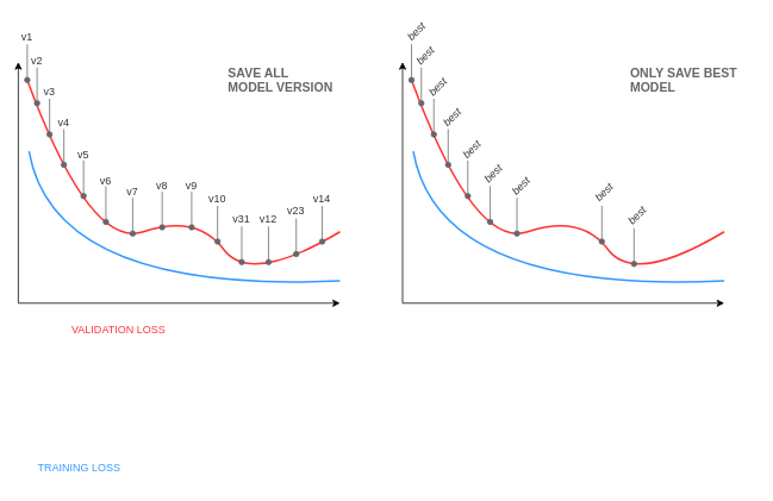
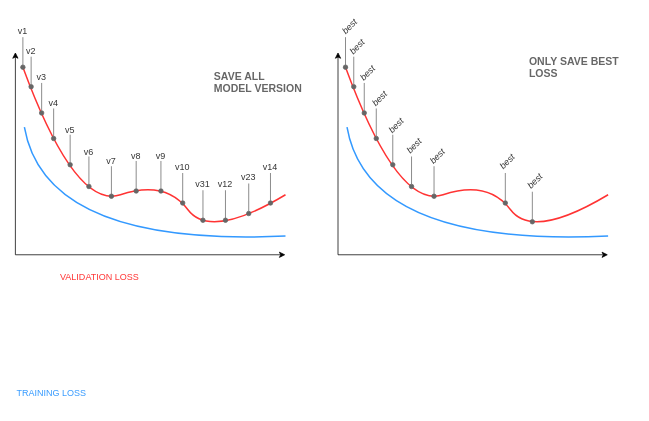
  <mxCell id="0" />
  <mxCell id="1" parent="0" />
  <mxCell id="2" value="" style="endArrow=classic;html=1;rounded=0;" edge="1" parent="1"><mxGeometry width="50" height="50" relative="1" as="geometry"><mxPoint x="20" y="339" as="sourcePoint" /><mxPoint x="20" y="69" as="targetPoint" /></mxGeometry></mxCell>
  <mxCell id="3" value="" style="endArrow=classic;html=1;rounded=0;" edge="1" parent="1"><mxGeometry width="50" height="50" relative="1" as="geometry"><mxPoint x="20" y="339" as="sourcePoint" /><mxPoint x="380" y="339" as="targetPoint" /></mxGeometry></mxCell>
  <mxCell id="4" value="" style="curved=1;endArrow=none;html=1;rounded=0;endFill=0;fillColor=#dae8fc;strokeColor=#3399FF;strokeWidth=2;" edge="1" parent="1"><mxGeometry width="50" height="50" relative="1" as="geometry"><mxPoint x="32" y="169" as="sourcePoint" /><mxPoint x="380" y="314" as="targetPoint" /><Array as="points"><mxPoint x="60" y="329" /></Array></mxGeometry></mxCell>
  <mxCell id="5" value="" style="curved=1;endArrow=none;html=1;rounded=0;endFill=0;fillColor=#f8cecc;strokeColor=#FF3333;strokeWidth=2;" edge="1" parent="1"><mxGeometry width="50" height="50" relative="1" as="geometry"><mxPoint x="30" y="89" as="sourcePoint" /><mxPoint x="380" y="259" as="targetPoint" /><Array as="points"><mxPoint x="100" y="279" /><mxPoint x="220" y="239" /><mxPoint x="280" y="319" /></Array></mxGeometry></mxCell>
  <mxCell id="6" value="&lt;span style=&quot;font-weight: normal&quot;&gt;&lt;font face=&quot;Helvetica&quot;&gt;VALIDATION LOSS&lt;/font&gt;&lt;/span&gt;" style="text;html=1;strokeColor=none;fillColor=none;align=left;verticalAlign=middle;whiteSpace=wrap;rounded=0;fontColor=#FF3333;fontFamily=Roboto;fontSource=https%3A%2F%2Ffonts.googleapis.com%2Fcss%3Ffamily%3DRoboto;fontStyle=1" vertex="1" parent="1"><mxGeometry x="78" y="354" width="120" height="30" as="geometry" /></mxCell>
- <mxCell id="7" value="&lt;span style=&quot;font-weight: normal&quot;&gt;&lt;font face=&quot;Helvetica&quot;&gt;TRAINING LOSS&lt;/font&gt;&lt;/span&gt;" style="text;html=1;strokeColor=none;fillColor=none;align=left;verticalAlign=middle;whiteSpace=wrap;rounded=0;fontColor=#3399FF;fontFamily=Roboto;fontSource=https%3A%2F%2Ffonts.googleapis.com%2Fcss%3Ffamily%3DRoboto;fontStyle=1" vertex="1" parent="1"><mxGeometry x="40" y="509" width="120" height="30" as="geometry" /></mxCell>
+ <mxCell id="7" value="&lt;span style=&quot;font-weight: normal&quot;&gt;&lt;font face=&quot;Helvetica&quot;&gt;TRAINING LOSS&lt;/font&gt;&lt;/span&gt;" style="text;html=1;strokeColor=none;fillColor=none;align=left;verticalAlign=middle;whiteSpace=wrap;rounded=0;fontColor=#3399FF;fontFamily=Roboto;fontSource=https%3A%2F%2Ffonts.googleapis.com%2Fcss%3Ffamily%3DRoboto;fontStyle=1" vertex="1" parent="1"><mxGeometry x="20" y="509" width="120" height="30" as="geometry" /></mxCell>
  <mxCell id="8" value="" style="endArrow=none;html=1;rounded=0;fontColor=#333333;endFill=0;strokeColor=#666666;startArrow=oval;startFill=1;" edge="1" parent="1"><mxGeometry width="50" height="50" relative="1" as="geometry"><mxPoint x="30" y="89" as="sourcePoint" /><mxPoint x="30" y="49" as="targetPoint" /></mxGeometry></mxCell>
  <mxCell id="9" value="v1" style="text;html=1;strokeColor=none;fillColor=none;align=center;verticalAlign=middle;whiteSpace=wrap;rounded=0;fontColor=#333333;" vertex="1" parent="1"><mxGeometry x="20" y="26" width="20" height="30" as="geometry" /></mxCell>
  <mxCell id="10" value="v2" style="text;html=1;strokeColor=none;fillColor=none;align=center;verticalAlign=middle;whiteSpace=wrap;rounded=0;fontColor=#333333;" vertex="1" parent="1"><mxGeometry x="31" y="53" width="20" height="30" as="geometry" /></mxCell>
  <mxCell id="11" value="" style="endArrow=none;html=1;rounded=0;fontColor=#333333;endFill=0;strokeColor=#666666;startArrow=oval;startFill=1;" edge="1" parent="1"><mxGeometry width="50" height="50" relative="1" as="geometry"><mxPoint x="41" y="115" as="sourcePoint" /><mxPoint x="41" y="75" as="targetPoint" /></mxGeometry></mxCell>
  <mxCell id="12" value="v3" style="text;html=1;strokeColor=none;fillColor=none;align=center;verticalAlign=middle;whiteSpace=wrap;rounded=0;fontColor=#333333;" vertex="1" parent="1"><mxGeometry x="45" y="88" width="20" height="30" as="geometry" /></mxCell>
  <mxCell id="13" value="" style="endArrow=none;html=1;rounded=0;fontColor=#333333;endFill=0;strokeColor=#666666;startArrow=oval;startFill=1;" edge="1" parent="1"><mxGeometry width="50" height="50" relative="1" as="geometry"><mxPoint x="55" y="150" as="sourcePoint" /><mxPoint x="55" y="110" as="targetPoint" /></mxGeometry></mxCell>
  <mxCell id="14" value="v4" style="text;html=1;strokeColor=none;fillColor=none;align=center;verticalAlign=middle;whiteSpace=wrap;rounded=0;fontColor=#333333;" vertex="1" parent="1"><mxGeometry x="61" y="122" width="20" height="30" as="geometry" /></mxCell>
  <mxCell id="15" value="" style="endArrow=none;html=1;rounded=0;fontColor=#333333;endFill=0;strokeColor=#666666;startArrow=oval;startFill=1;" edge="1" parent="1"><mxGeometry width="50" height="50" relative="1" as="geometry"><mxPoint x="71" y="184" as="sourcePoint" /><mxPoint x="71" y="144" as="targetPoint" /></mxGeometry></mxCell>
  <mxCell id="16" value="v5" style="text;html=1;strokeColor=none;fillColor=none;align=center;verticalAlign=middle;whiteSpace=wrap;rounded=0;fontColor=#333333;" vertex="1" parent="1"><mxGeometry x="83" y="158" width="20" height="30" as="geometry" /></mxCell>
  <mxCell id="17" value="" style="endArrow=none;html=1;rounded=0;fontColor=#333333;endFill=0;strokeColor=#666666;startArrow=oval;startFill=1;" edge="1" parent="1"><mxGeometry width="50" height="50" relative="1" as="geometry"><mxPoint x="93" y="219" as="sourcePoint" /><mxPoint x="93" y="179" as="targetPoint" /></mxGeometry></mxCell>
  <mxCell id="18" value="v6" style="text;html=1;strokeColor=none;fillColor=none;align=center;verticalAlign=middle;whiteSpace=wrap;rounded=0;fontColor=#333333;" vertex="1" parent="1"><mxGeometry x="108" y="187" width="20" height="30" as="geometry" /></mxCell>
  <mxCell id="19" value="" style="endArrow=none;html=1;rounded=0;fontColor=#333333;endFill=0;strokeColor=#666666;startArrow=oval;startFill=1;" edge="1" parent="1"><mxGeometry width="50" height="50" relative="1" as="geometry"><mxPoint x="118" y="248" as="sourcePoint" /><mxPoint x="118" y="208" as="targetPoint" /></mxGeometry></mxCell>
  <mxCell id="20" value="v7" style="text;html=1;strokeColor=none;fillColor=none;align=center;verticalAlign=middle;whiteSpace=wrap;rounded=0;fontColor=#333333;" vertex="1" parent="1"><mxGeometry x="138" y="200" width="20" height="30" as="geometry" /></mxCell>
  <mxCell id="21" value="" style="endArrow=none;html=1;rounded=0;fontColor=#333333;endFill=0;strokeColor=#666666;startArrow=oval;startFill=1;" edge="1" parent="1"><mxGeometry width="50" height="50" relative="1" as="geometry"><mxPoint x="148" y="261" as="sourcePoint" /><mxPoint x="148" y="221" as="targetPoint" /></mxGeometry></mxCell>
  <mxCell id="22" value="v8" style="text;html=1;strokeColor=none;fillColor=none;align=center;verticalAlign=middle;whiteSpace=wrap;rounded=0;fontColor=#333333;" vertex="1" parent="1"><mxGeometry x="171" y="193" width="20" height="30" as="geometry" /></mxCell>
  <mxCell id="23" value="" style="endArrow=none;html=1;rounded=0;fontColor=#333333;endFill=0;strokeColor=#666666;startArrow=oval;startFill=1;" edge="1" parent="1"><mxGeometry width="50" height="50" relative="1" as="geometry"><mxPoint x="181" y="254" as="sourcePoint" /><mxPoint x="181" y="214" as="targetPoint" /></mxGeometry></mxCell>
  <mxCell id="24" value="" style="endArrow=none;html=1;rounded=0;fontColor=#333333;endFill=0;strokeColor=#666666;startArrow=oval;startFill=1;" edge="1" parent="1"><mxGeometry width="50" height="50" relative="1" as="geometry"><mxPoint x="214" y="254" as="sourcePoint" /><mxPoint x="214" y="214" as="targetPoint" /></mxGeometry></mxCell>
  <mxCell id="25" value="v9" style="text;html=1;strokeColor=none;fillColor=none;align=center;verticalAlign=middle;whiteSpace=wrap;rounded=0;fontColor=#333333;" vertex="1" parent="1"><mxGeometry x="204" y="193" width="20" height="30" as="geometry" /></mxCell>
  <mxCell id="26" value="v10" style="text;html=1;strokeColor=none;fillColor=none;align=center;verticalAlign=middle;whiteSpace=wrap;rounded=0;fontColor=#333333;" vertex="1" parent="1"><mxGeometry x="233" y="207" width="20" height="30" as="geometry" /></mxCell>
  <mxCell id="27" value="" style="endArrow=none;html=1;rounded=0;fontColor=#333333;endFill=0;strokeColor=#666666;startArrow=oval;startFill=1;" edge="1" parent="1"><mxGeometry width="50" height="50" relative="1" as="geometry"><mxPoint x="243" y="270" as="sourcePoint" /><mxPoint x="243" y="230" as="targetPoint" /></mxGeometry></mxCell>
  <mxCell id="28" value="" style="endArrow=none;html=1;rounded=0;fontColor=#333333;endFill=0;strokeColor=#666666;startArrow=oval;startFill=1;" edge="1" parent="1"><mxGeometry width="50" height="50" relative="1" as="geometry"><mxPoint x="270" y="293" as="sourcePoint" /><mxPoint x="270" y="253" as="targetPoint" /></mxGeometry></mxCell>
  <mxCell id="29" value="v31" style="text;html=1;strokeColor=none;fillColor=none;align=center;verticalAlign=middle;whiteSpace=wrap;rounded=0;fontColor=#333333;" vertex="1" parent="1"><mxGeometry x="260" y="230" width="20" height="30" as="geometry" /></mxCell>
  <mxCell id="30" value="v12" style="text;html=1;strokeColor=none;fillColor=none;align=center;verticalAlign=middle;whiteSpace=wrap;rounded=0;fontColor=#333333;" vertex="1" parent="1"><mxGeometry x="290" y="230" width="20" height="30" as="geometry" /></mxCell>
  <mxCell id="31" value="" style="endArrow=none;html=1;rounded=0;fontColor=#333333;endFill=0;strokeColor=#666666;startArrow=oval;startFill=1;" edge="1" parent="1"><mxGeometry width="50" height="50" relative="1" as="geometry"><mxPoint x="300" y="293" as="sourcePoint" /><mxPoint x="300" y="253" as="targetPoint" /></mxGeometry></mxCell>
  <mxCell id="32" value="v23" style="text;html=1;strokeColor=none;fillColor=none;align=center;verticalAlign=middle;whiteSpace=wrap;rounded=0;fontColor=#333333;" vertex="1" parent="1"><mxGeometry x="321" y="221" width="20" height="30" as="geometry" /></mxCell>
  <mxCell id="33" value="" style="endArrow=none;html=1;rounded=0;fontColor=#333333;endFill=0;strokeColor=#666666;startArrow=oval;startFill=1;" edge="1" parent="1"><mxGeometry width="50" height="50" relative="1" as="geometry"><mxPoint x="331" y="284" as="sourcePoint" /><mxPoint x="331" y="244" as="targetPoint" /></mxGeometry></mxCell>
  <mxCell id="34" value="" style="endArrow=none;html=1;rounded=0;fontColor=#333333;endFill=0;strokeColor=#666666;startArrow=oval;startFill=1;" edge="1" parent="1"><mxGeometry width="50" height="50" relative="1" as="geometry"><mxPoint x="360" y="270" as="sourcePoint" /><mxPoint x="360" y="230" as="targetPoint" /></mxGeometry></mxCell>
  <mxCell id="35" value="v14" style="text;html=1;strokeColor=none;fillColor=none;align=center;verticalAlign=middle;whiteSpace=wrap;rounded=0;fontColor=#333333;" vertex="1" parent="1"><mxGeometry x="350" y="207" width="20" height="30" as="geometry" /></mxCell>
  <mxCell id="36" value="" style="endArrow=classic;html=1;rounded=0;" edge="1" parent="1"><mxGeometry width="50" height="50" relative="1" as="geometry"><mxPoint x="450" y="339" as="sourcePoint" /><mxPoint x="450" y="69" as="targetPoint" /></mxGeometry></mxCell>
  <mxCell id="37" value="" style="endArrow=classic;html=1;rounded=0;" edge="1" parent="1"><mxGeometry width="50" height="50" relative="1" as="geometry"><mxPoint x="450" y="339" as="sourcePoint" /><mxPoint x="810" y="339" as="targetPoint" /></mxGeometry></mxCell>
  <mxCell id="38" value="" style="curved=1;endArrow=none;html=1;rounded=0;endFill=0;fillColor=#dae8fc;strokeColor=#3399FF;strokeWidth=2;" edge="1" parent="1"><mxGeometry width="50" height="50" relative="1" as="geometry"><mxPoint x="462" y="169" as="sourcePoint" /><mxPoint x="810" y="314" as="targetPoint" /><Array as="points"><mxPoint x="490" y="329" /></Array></mxGeometry></mxCell>
  <mxCell id="39" value="" style="curved=1;endArrow=none;html=1;rounded=0;endFill=0;fillColor=#f8cecc;strokeColor=#FF3333;strokeWidth=2;" edge="1" parent="1"><mxGeometry width="50" height="50" relative="1" as="geometry"><mxPoint x="460" y="89" as="sourcePoint" /><mxPoint x="810" y="259" as="targetPoint" /><Array as="points"><mxPoint x="530" y="279" /><mxPoint x="650" y="239" /><mxPoint x="710" y="319" /></Array></mxGeometry></mxCell>
  <mxCell id="40" value="" style="endArrow=none;html=1;rounded=0;fontColor=#333333;endFill=0;strokeColor=#666666;startArrow=oval;startFill=1;" edge="1" parent="1"><mxGeometry width="50" height="50" relative="1" as="geometry"><mxPoint x="460" y="89" as="sourcePoint" /><mxPoint x="460" y="49" as="targetPoint" /></mxGeometry></mxCell>
  <mxCell id="41" value="" style="endArrow=none;html=1;rounded=0;fontColor=#333333;endFill=0;strokeColor=#666666;startArrow=oval;startFill=1;" edge="1" parent="1"><mxGeometry width="50" height="50" relative="1" as="geometry"><mxPoint x="471" y="115" as="sourcePoint" /><mxPoint x="471" y="75" as="targetPoint" /></mxGeometry></mxCell>
  <mxCell id="42" value="" style="endArrow=none;html=1;rounded=0;fontColor=#333333;endFill=0;strokeColor=#666666;startArrow=oval;startFill=1;" edge="1" parent="1"><mxGeometry width="50" height="50" relative="1" as="geometry"><mxPoint x="485" y="150" as="sourcePoint" /><mxPoint x="485" y="110" as="targetPoint" /></mxGeometry></mxCell>
  <mxCell id="43" value="" style="endArrow=none;html=1;rounded=0;fontColor=#333333;endFill=0;strokeColor=#666666;startArrow=oval;startFill=1;" edge="1" parent="1"><mxGeometry width="50" height="50" relative="1" as="geometry"><mxPoint x="501" y="184" as="sourcePoint" /><mxPoint x="501" y="144" as="targetPoint" /></mxGeometry></mxCell>
  <mxCell id="44" value="" style="endArrow=none;html=1;rounded=0;fontColor=#333333;endFill=0;strokeColor=#666666;startArrow=oval;startFill=1;" edge="1" parent="1"><mxGeometry width="50" height="50" relative="1" as="geometry"><mxPoint x="523" y="219" as="sourcePoint" /><mxPoint x="523" y="179" as="targetPoint" /></mxGeometry></mxCell>
  <mxCell id="45" value="" style="endArrow=none;html=1;rounded=0;fontColor=#333333;endFill=0;strokeColor=#666666;startArrow=oval;startFill=1;" edge="1" parent="1"><mxGeometry width="50" height="50" relative="1" as="geometry"><mxPoint x="548" y="248" as="sourcePoint" /><mxPoint x="548" y="208" as="targetPoint" /></mxGeometry></mxCell>
  <mxCell id="46" value="" style="endArrow=none;html=1;rounded=0;fontColor=#333333;endFill=0;strokeColor=#666666;startArrow=oval;startFill=1;" edge="1" parent="1"><mxGeometry width="50" height="50" relative="1" as="geometry"><mxPoint x="578" y="261" as="sourcePoint" /><mxPoint x="578" y="221" as="targetPoint" /></mxGeometry></mxCell>
  <mxCell id="47" value="" style="endArrow=none;html=1;rounded=0;fontColor=#333333;endFill=0;strokeColor=#666666;startArrow=oval;startFill=1;" edge="1" parent="1"><mxGeometry width="50" height="50" relative="1" as="geometry"><mxPoint x="673" y="270" as="sourcePoint" /><mxPoint x="673" y="230" as="targetPoint" /></mxGeometry></mxCell>
  <mxCell id="48" value="" style="endArrow=none;html=1;rounded=0;fontColor=#333333;endFill=0;strokeColor=#666666;startArrow=oval;startFill=1;" edge="1" parent="1"><mxGeometry width="50" height="50" relative="1" as="geometry"><mxPoint x="709" y="295" as="sourcePoint" /><mxPoint x="709" y="255" as="targetPoint" /></mxGeometry></mxCell>
  <mxCell id="49" value="&lt;i&gt;best&lt;/i&gt;" style="text;html=1;strokeColor=none;fillColor=none;align=center;verticalAlign=middle;whiteSpace=wrap;rounded=0;fontColor=#333333;horizontal=0;rotation=45;" vertex="1" parent="1"><mxGeometry x="542" y="179" width="20" height="30" as="geometry" /></mxCell>
  <mxCell id="50" value="&lt;i&gt;best&lt;/i&gt;" style="text;html=1;strokeColor=none;fillColor=none;align=center;verticalAlign=middle;whiteSpace=wrap;rounded=0;fontColor=#333333;horizontal=0;rotation=45;" vertex="1" parent="1"><mxGeometry x="518" y="152" width="20" height="30" as="geometry" /></mxCell>
  <mxCell id="51" value="&lt;i&gt;best&lt;/i&gt;" style="text;html=1;strokeColor=none;fillColor=none;align=center;verticalAlign=middle;whiteSpace=wrap;rounded=0;fontColor=#333333;horizontal=0;rotation=45;" vertex="1" parent="1"><mxGeometry x="496" y="116" width="20" height="30" as="geometry" /></mxCell>
  <mxCell id="52" value="&lt;i&gt;best&lt;/i&gt;" style="text;html=1;strokeColor=none;fillColor=none;align=center;verticalAlign=middle;whiteSpace=wrap;rounded=0;fontColor=#333333;horizontal=0;rotation=45;" vertex="1" parent="1"><mxGeometry x="480" y="82" width="20" height="30" as="geometry" /></mxCell>
  <mxCell id="53" value="&lt;i&gt;best&lt;/i&gt;" style="text;html=1;strokeColor=none;fillColor=none;align=center;verticalAlign=middle;whiteSpace=wrap;rounded=0;fontColor=#333333;horizontal=0;rotation=45;" vertex="1" parent="1"><mxGeometry x="466" y="47" width="20" height="30" as="geometry" /></mxCell>
  <mxCell id="54" value="&lt;i&gt;best&lt;/i&gt;" style="text;html=1;strokeColor=none;fillColor=none;align=center;verticalAlign=middle;whiteSpace=wrap;rounded=0;fontColor=#333333;horizontal=0;rotation=45;" vertex="1" parent="1"><mxGeometry x="456" y="20" width="20" height="30" as="geometry" /></mxCell>
  <mxCell id="55" value="&lt;i&gt;best&lt;/i&gt;" style="text;html=1;strokeColor=none;fillColor=none;align=center;verticalAlign=middle;whiteSpace=wrap;rounded=0;fontColor=#333333;horizontal=0;rotation=45;" vertex="1" parent="1"><mxGeometry x="573" y="193" width="20" height="30" as="geometry" /></mxCell>
  <mxCell id="56" value="&lt;i&gt;best&lt;/i&gt;" style="text;html=1;strokeColor=none;fillColor=none;align=center;verticalAlign=middle;whiteSpace=wrap;rounded=0;fontColor=#333333;horizontal=0;rotation=45;" vertex="1" parent="1"><mxGeometry x="666" y="200" width="20" height="30" as="geometry" /></mxCell>
  <mxCell id="57" value="&lt;i&gt;best&lt;/i&gt;" style="text;html=1;strokeColor=none;fillColor=none;align=center;verticalAlign=middle;whiteSpace=wrap;rounded=0;fontColor=#333333;horizontal=0;rotation=45;" vertex="1" parent="1"><mxGeometry x="703" y="226" width="20" height="30" as="geometry" /></mxCell>
- <mxCell id="58" value="&lt;b&gt;&lt;font color=&quot;#666666&quot;&gt;SAVE ALL &lt;br&gt;MODEL VERSION&lt;/font&gt;&lt;/b&gt;" style="text;html=1;align=left;verticalAlign=middle;resizable=0;points=[];autosize=1;strokeColor=none;fillColor=none;fontSize=14;fontColor=#333333;" vertex="1" parent="1"><mxGeometry x="253" y="69" width="130" height="40" as="geometry" /></mxCell>
- <mxCell id="59" value="&lt;font color=&quot;#666666&quot;&gt;&lt;b&gt;ONLY SAVE BEST &lt;br&gt;MODEL&lt;/b&gt;&lt;/font&gt;" style="text;html=1;align=left;verticalAlign=middle;resizable=0;points=[];autosize=1;strokeColor=none;fillColor=none;fontSize=14;fontColor=#333333;" vertex="1" parent="1"><mxGeometry x="703" y="69" width="140" height="40" as="geometry" /></mxCell>
+ <mxCell id="58" value="&lt;b&gt;&lt;font color=&quot;#666666&quot;&gt;SAVE ALL &lt;br&gt;MODEL VERSION&lt;/font&gt;&lt;/b&gt;" style="text;html=1;align=left;verticalAlign=middle;resizable=0;points=[];autosize=1;strokeColor=none;fillColor=none;fontSize=14;fontColor=#333333;" vertex="1" parent="1"><mxGeometry x="283" y="89" width="130" height="40" as="geometry" /></mxCell>
+ <mxCell id="59" value="&lt;font color=&quot;#666666&quot;&gt;&lt;b&gt;ONLY SAVE BEST &lt;br&gt;LOSS&lt;/b&gt;&lt;/font&gt;" style="text;html=1;align=left;verticalAlign=middle;resizable=0;points=[];autosize=1;strokeColor=none;fillColor=none;fontSize=14;fontColor=#333333;" vertex="1" parent="1"><mxGeometry x="703" y="69" width="140" height="40" as="geometry" /></mxCell>
